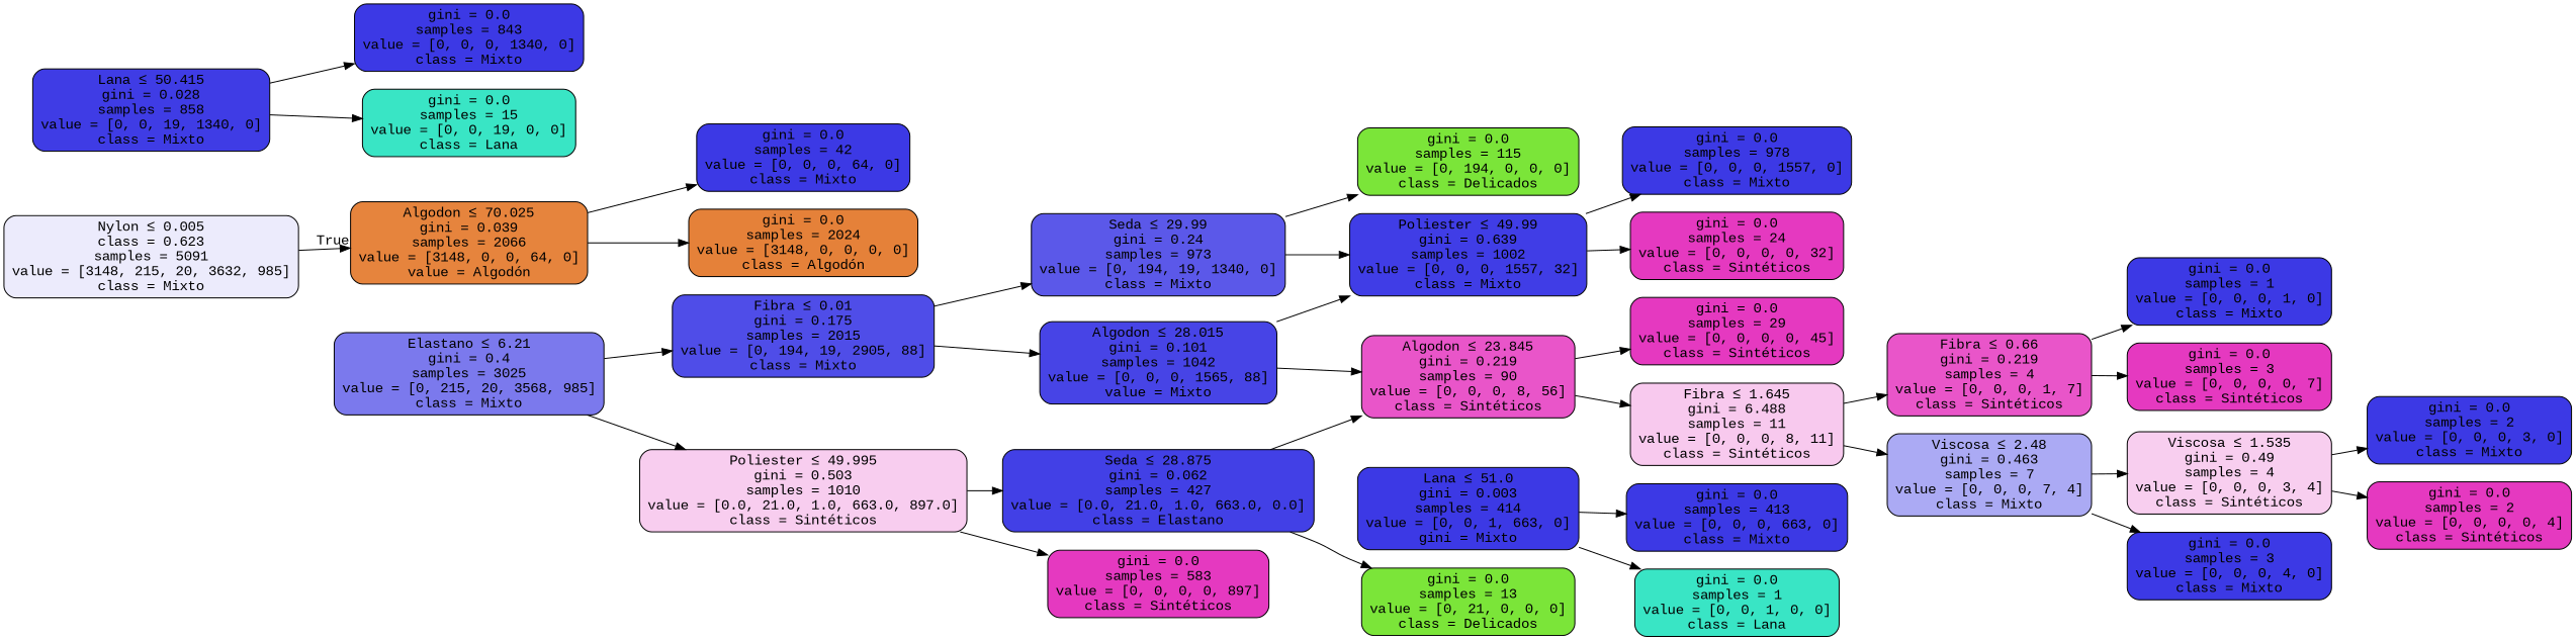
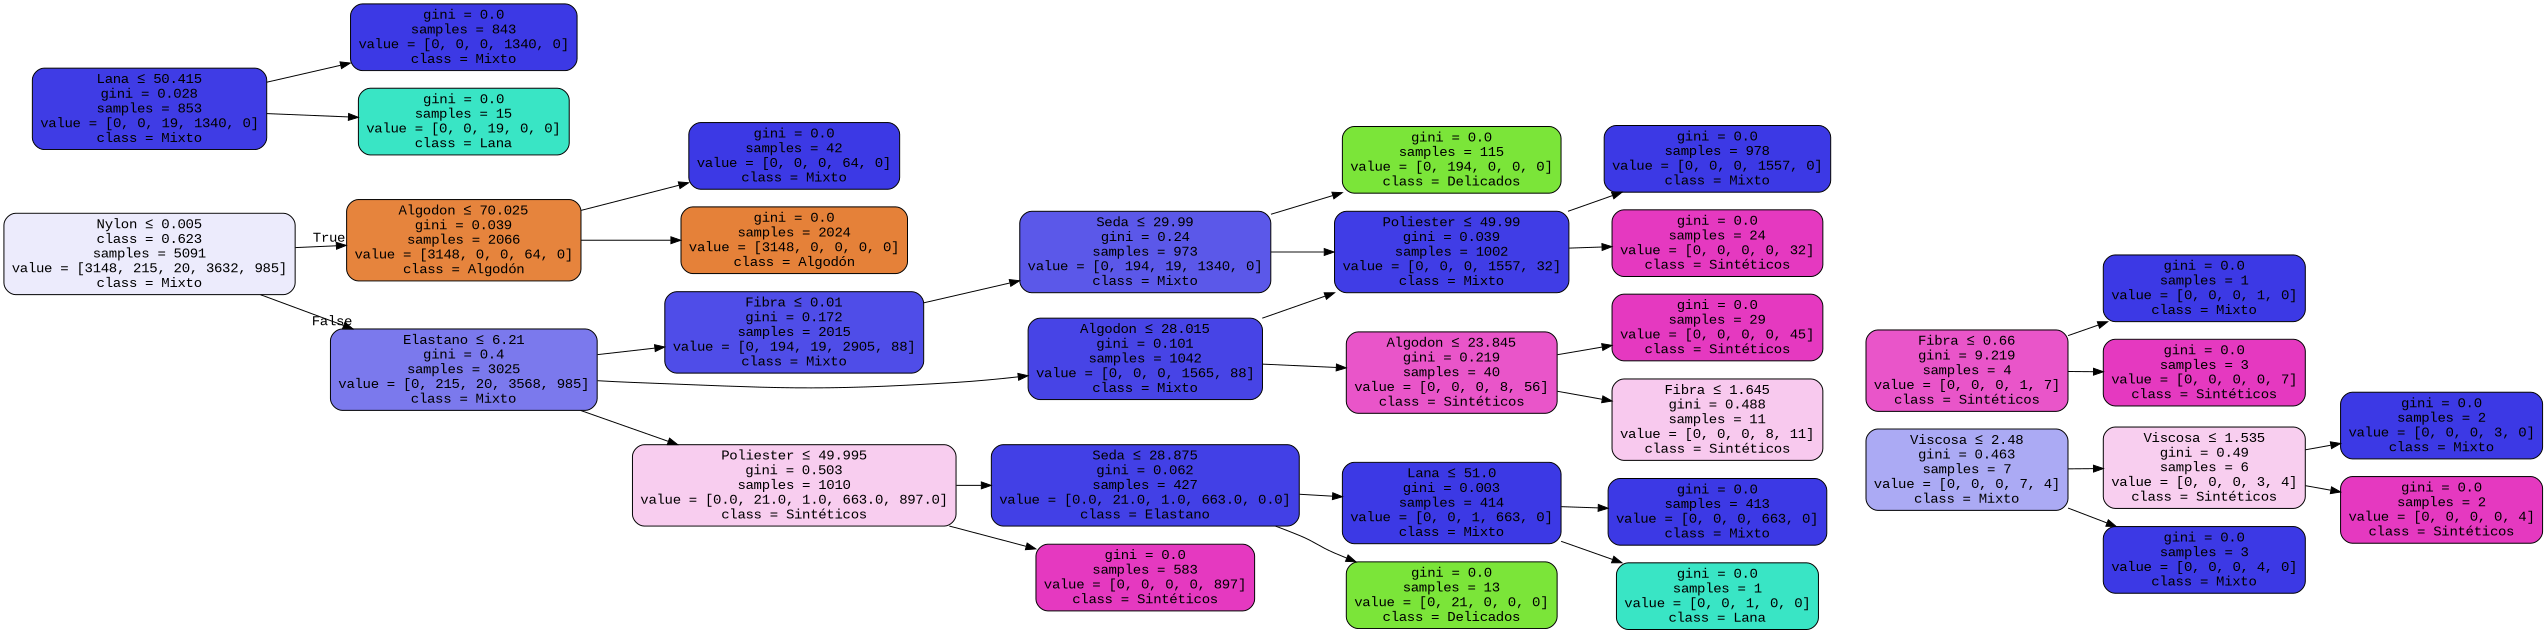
  digraph {
    fontname="Liberation Mono"
    rankdir=LR
    node [color=black fillcolor="#3c39e5" fontname="Liberation Mono" shape=box style="filled, rounded"]
    edge [fontname="Liberation Mono"]
    n1 [fillcolor="#ecebfc" label=<Nylon &le; 0.005<br/>class = 0.623<br/>samples = 5091<br/>value = [3148, 215, 20, 3632, 985]<br/>class = Mixto>]
-   n2 [fillcolor="#e6843d" label=<Algodon &le; 70.025<br/>gini = 0.039<br/>samples = 2066<br/>value = [3148, 0, 0, 64, 0]<br/>value = Algodón>]
+   n2 [fillcolor="#e6843d" label=<Algodon &le; 70.025<br/>gini = 0.039<br/>samples = 2066<br/>value = [3148, 0, 0, 64, 0]<br/>class = Algodón>]
    n3 [fillcolor="#7b79ed" label=<Elastano &le; 6.21<br/>gini = 0.4<br/>samples = 3025<br/>value = [0, 215, 20, 3568, 985]<br/>class = Mixto>]
    n4 [label=<gini = 0.0<br/>samples = 42<br/>value = [0, 0, 0, 64, 0]<br/>class = Mixto>]
    n5 [fillcolor="#e58139" label=<gini = 0.0<br/>samples = 2024<br/>value = [3148, 0, 0, 0, 0]<br/>class = Algodón>]
-   n6 [fillcolor="#4f4de8" label=<Fibra &le; 0.01<br/>gini = 0.175<br/>samples = 2015<br/>value = [0, 194, 19, 2905, 88]<br/>class = Mixto>]
+   n6 [fillcolor="#4f4de8" label=<Fibra &le; 0.01<br/>gini = 0.172<br/>samples = 2015<br/>value = [0, 194, 19, 2905, 88]<br/>class = Mixto>]
    n7 [fillcolor="#f8cdef" label=<Poliester &le; 49.995<br/>gini = 0.503<br/>samples = 1010<br/>value = [0.0, 21.0, 1.0, 663.0, 897.0]<br/>class = Sintéticos>]
    n8 [fillcolor="#5b58e9" label=<Seda &le; 29.99<br/>gini = 0.24<br/>samples = 973<br/>value = [0, 194, 19, 1340, 0]<br/>class = Mixto>]
-   n9 [fillcolor="#4744e6" label=<Algodon &le; 28.015<br/>gini = 0.101<br/>samples = 1042<br/>value = [0, 0, 0, 1565, 88]<br/>value = Mixto>]
+   n9 [fillcolor="#4744e6" label=<Algodon &le; 28.015<br/>gini = 0.101<br/>samples = 1042<br/>value = [0, 0, 0, 1565, 88]<br/>class = Mixto>]
    n10 [fillcolor="#4240e6" label=<Seda &le; 28.875<br/>gini = 0.062<br/>samples = 427<br/>value = [0.0, 21.0, 1.0, 663.0, 0.0]<br/>class = Elastano>]
    n11 [fillcolor="#e539c0" label=<gini = 0.0<br/>samples = 583<br/>value = [0, 0, 0, 0, 897]<br/>class = Sintéticos>]
    n12 [fillcolor="#7be539" label=<gini = 0.0<br/>samples = 115<br/>value = [0, 194, 0, 0, 0]<br/>class = Delicados>]
-   n13 [fillcolor="#403de6" label=<Poliester &le; 49.99<br/>gini = 0.639<br/>samples = 1002<br/>value = [0, 0, 0, 1557, 32]<br/>class = Mixto>]
-   n14 [fillcolor="#e955c9" label=<Algodon &le; 23.845<br/>gini = 0.219<br/>samples = 90<br/>value = [0, 0, 0, 8, 56]<br/>class = Sintéticos>]
-   n15 [fillcolor="#3f3ce5" label=<Lana &le; 50.415<br/>gini = 0.028<br/>samples = 858<br/>value = [0, 0, 19, 1340, 0]<br/>class = Mixto>]
+   n13 [fillcolor="#403de6" label=<Poliester &le; 49.99<br/>gini = 0.039<br/>samples = 1002<br/>value = [0, 0, 0, 1557, 32]<br/>class = Mixto>]
+   n14 [fillcolor="#e955c9" label=<Algodon &le; 23.845<br/>gini = 0.219<br/>samples = 40<br/>value = [0, 0, 0, 8, 56]<br/>class = Sintéticos>]
+   n15 [fillcolor="#3f3ce5" label=<Lana &le; 50.415<br/>gini = 0.028<br/>samples = 853<br/>value = [0, 0, 19, 1340, 0]<br/>class = Mixto>]
    n16 [label=<gini = 0.0<br/>samples = 843<br/>value = [0, 0, 0, 1340, 0]<br/>class = Mixto>]
    n17 [fillcolor="#39e5c5" label=<gini = 0.0<br/>samples = 15<br/>value = [0, 0, 19, 0, 0]<br/>class = Lana>]
    n18 [fillcolor="#e539c0" label=<gini = 0.0<br/>samples = 29<br/>value = [0, 0, 0, 0, 45]<br/>class = Sintéticos>]
-   n19 [fillcolor="#f8c9ee" label=<Fibra &le; 1.645<br/>gini = 6.488<br/>samples = 11<br/>value = [0, 0, 0, 8, 11]<br/>class = Sintéticos>]
+   n19 [fillcolor="#f8c9ee" label=<Fibra &le; 1.645<br/>gini = 0.488<br/>samples = 11<br/>value = [0, 0, 0, 8, 11]<br/>class = Sintéticos>]
    n20 [label=<gini = 0.0<br/>samples = 978<br/>value = [0, 0, 0, 1557, 0]<br/>class = Mixto>]
    n21 [fillcolor="#e539c0" label=<gini = 0.0<br/>samples = 24<br/>value = [0, 0, 0, 0, 32]<br/>class = Sintéticos>]
-   n22 [fillcolor="#e955c9" label=<Fibra &le; 0.66<br/>gini = 0.219<br/>samples = 4<br/>value = [0, 0, 0, 1, 7]<br/>class = Sintéticos>]
+   n22 [fillcolor="#e955c9" label=<Fibra &le; 0.66<br/>gini = 9.219<br/>samples = 4<br/>value = [0, 0, 0, 1, 7]<br/>class = Sintéticos>]
    n23 [fillcolor="#abaaf4" label=<Viscosa &le; 2.48<br/>gini = 0.463<br/>samples = 7<br/>value = [0, 0, 0, 7, 4]<br/>class = Mixto>]
    n24 [label=<gini = 0.0<br/>samples = 1<br/>value = [0, 0, 0, 1, 0]<br/>class = Mixto>]
    n25 [fillcolor="#e539c0" label=<gini = 0.0<br/>samples = 3<br/>value = [0, 0, 0, 0, 7]<br/>class = Sintéticos>]
-   n26 [fillcolor="#f8ceef" label=<Viscosa &le; 1.535<br/>gini = 0.49<br/>samples = 4<br/>value = [0, 0, 0, 3, 4]<br/>class = Sintéticos>]
+   n26 [fillcolor="#f8ceef" label=<Viscosa &le; 1.535<br/>gini = 0.49<br/>samples = 6<br/>value = [0, 0, 0, 3, 4]<br/>class = Sintéticos>]
    n27 [label=<gini = 0.0<br/>samples = 3<br/>value = [0, 0, 0, 4, 0]<br/>class = Mixto>]
    n28 [label=<gini = 0.0<br/>samples = 2<br/>value = [0, 0, 0, 3, 0]<br/>class = Mixto>]
    n29 [fillcolor="#e539c0" label=<gini = 0.0<br/>samples = 2<br/>value = [0, 0, 0, 0, 4]<br/>class = Sintéticos>]
-   n30 [label=<Lana &le; 51.0<br/>gini = 0.003<br/>samples = 414<br/>value = [0, 0, 1, 663, 0]<br/>gini = Mixto>]
+   n30 [label=<Lana &le; 51.0<br/>gini = 0.003<br/>samples = 414<br/>value = [0, 0, 1, 663, 0]<br/>class = Mixto>]
    n31 [fillcolor="#7be539" label=<gini = 0.0<br/>samples = 13<br/>value = [0, 21, 0, 0, 0]<br/>class = Delicados>]
    n32 [label=<gini = 0.0<br/>samples = 413<br/>value = [0, 0, 0, 663, 0]<br/>class = Mixto>]
    n33 [fillcolor="#39e5c5" label=<gini = 0.0<br/>samples = 1<br/>value = [0, 0, 1, 0, 0]<br/>class = Lana>]
    n1 -> n2 [headlabel=True labelangle=45 labeldistance=2.5]
+   n1 -> n3 [headlabel=False labelangle=-45 labeldistance=2.5]
    n2 -> n4
    n2 -> n5
    n3 -> n6
    n3 -> n7
    n6 -> n8
-   n6 -> n9
+   n3 -> n9
    n7 -> n10
    n7 -> n11
    n8 -> n12
    n8 -> n13
    n9 -> n13
    n9 -> n14
-   n10 -> n14
+   n10 -> n30
    n10 -> n31
    n13 -> n20
    n13 -> n21
    n14 -> n18
    n14 -> n19
    n15 -> n16
    n15 -> n17
-   n19 -> n22
-   n19 -> n23
    n22 -> n24
    n22 -> n25
    n23 -> n26
    n23 -> n27
    n26 -> n28
    n26 -> n29
    n30 -> n32
    n30 -> n33
  }
